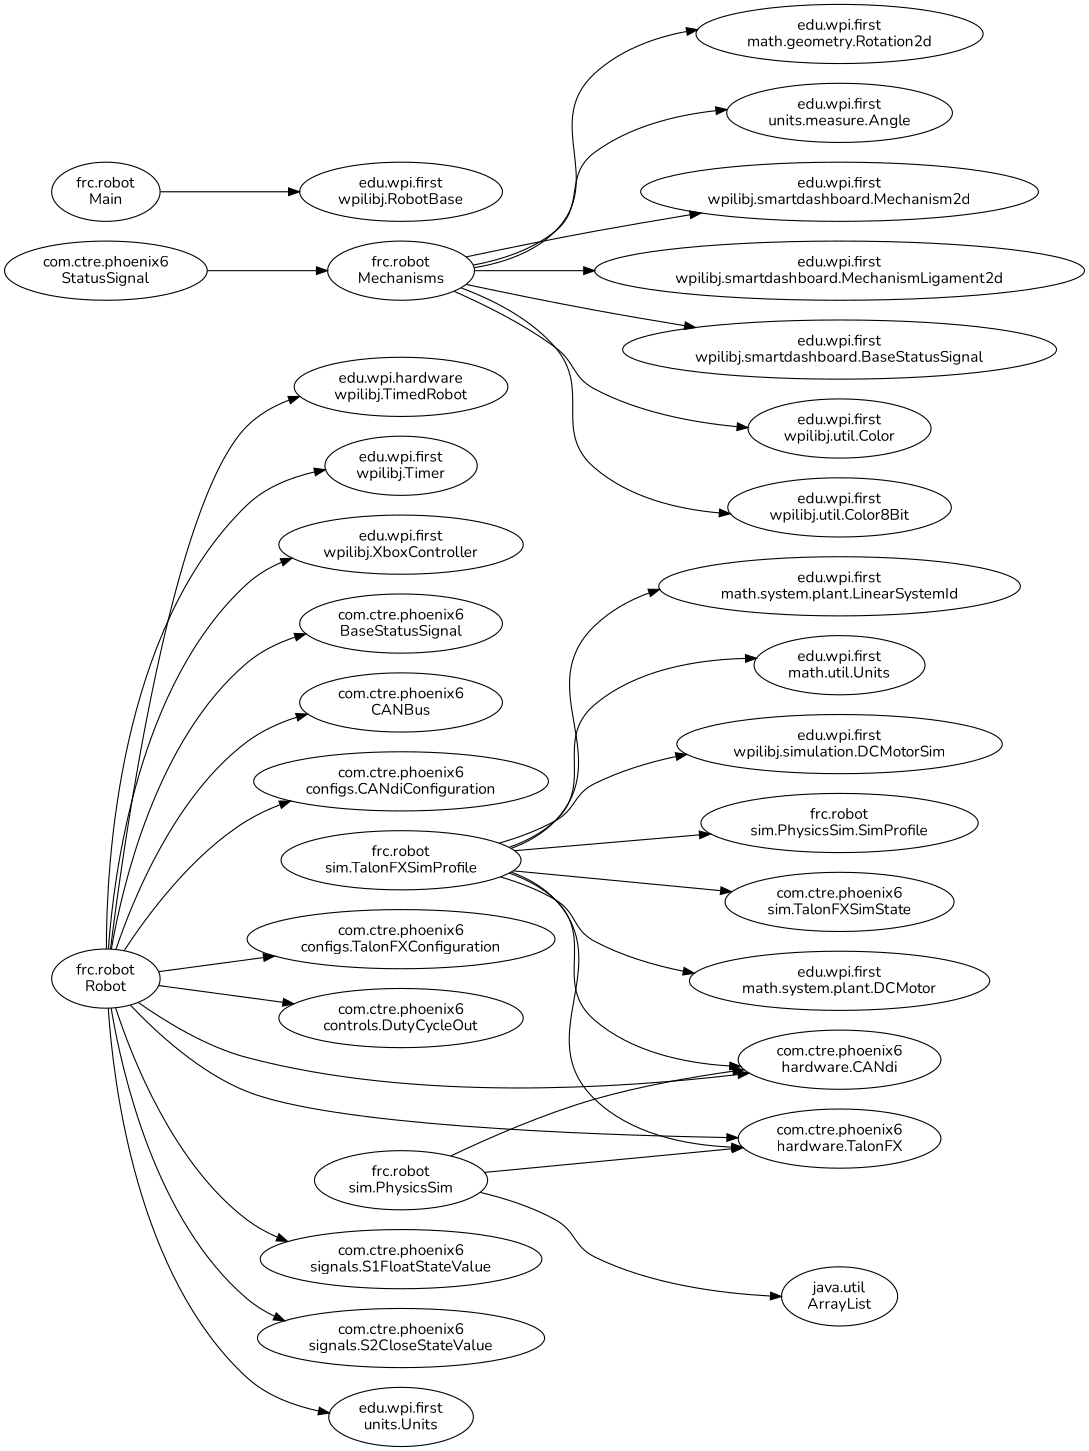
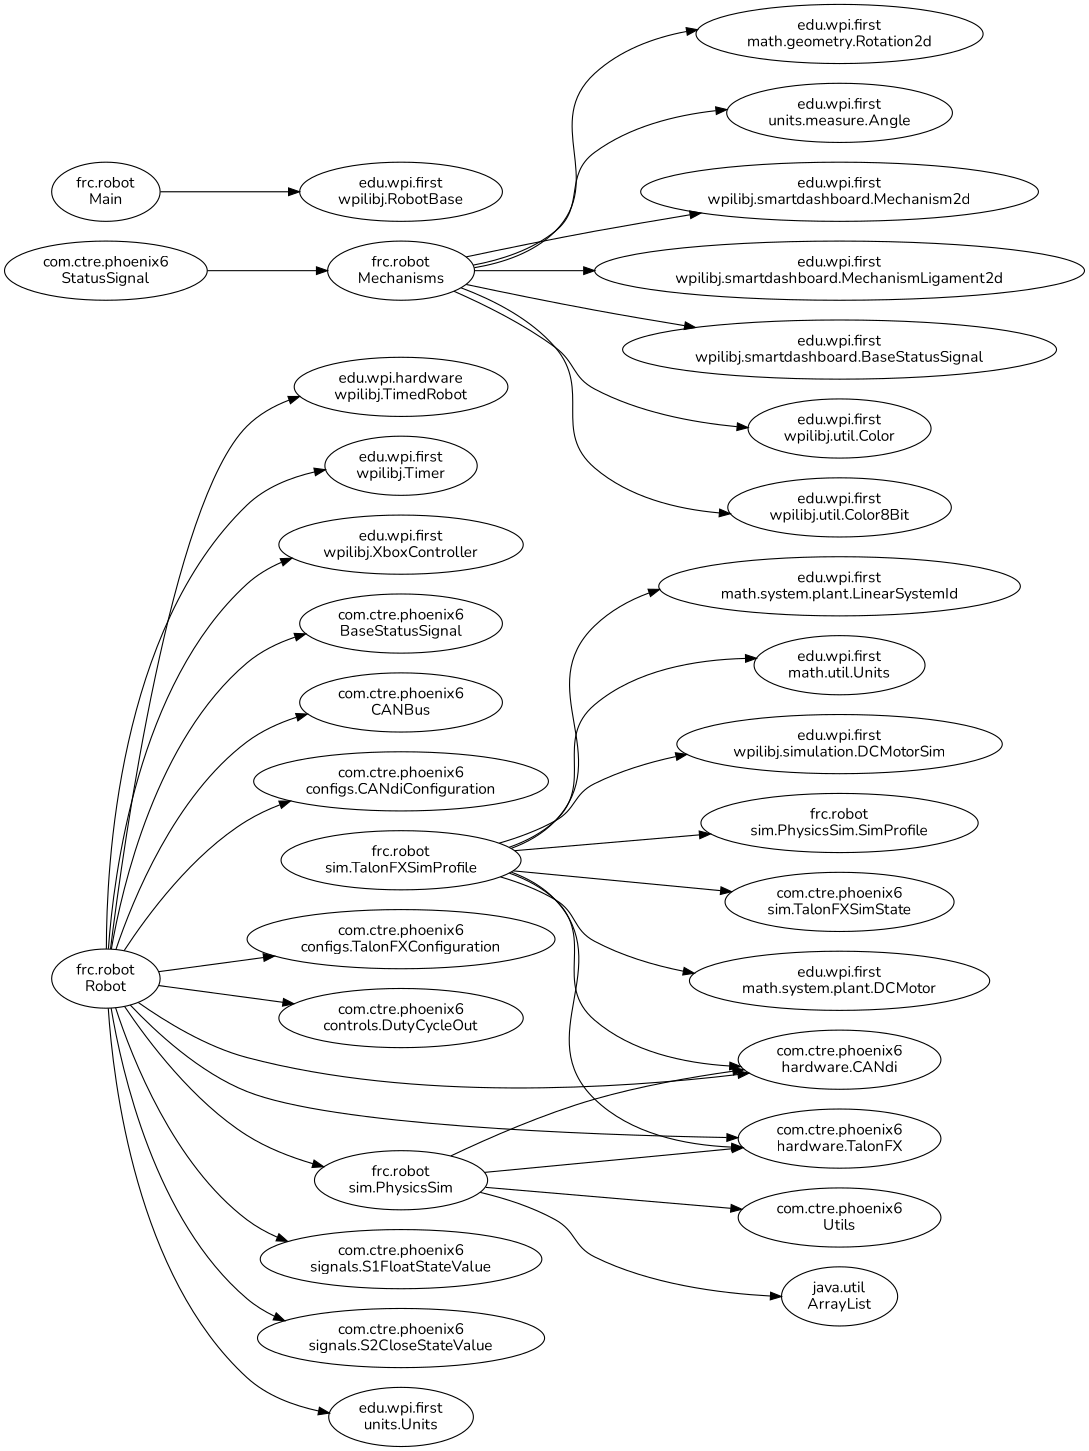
  digraph {
    constraint=false
    fontname=Nunito
    rankdir=LR
    node [fontname=Nunito]
    edge [fontname=Nunito]
    n1 [label="com.ctre.phoenix6\nBaseStatusSignal"]
    n2 [label="com.ctre.phoenix6\nCANBus"]
    n3 [label="com.ctre.phoenix6\nconfigs.CANdiConfiguration"]
    n4 [label="com.ctre.phoenix6\nconfigs.TalonFXConfiguration"]
    n5 [label="com.ctre.phoenix6\ncontrols.DutyCycleOut"]
    n6 [label="com.ctre.phoenix6\nhardware.CANdi"]
    n7 [label="com.ctre.phoenix6\nhardware.TalonFX"]
    n8 [label="com.ctre.phoenix6\nsignals.S1FloatStateValue"]
    n9 [label="com.ctre.phoenix6\nsignals.S2CloseStateValue"]
    n10 [label="com.ctre.phoenix6\nsim.TalonFXSimState"]
    n11 [label="com.ctre.phoenix6\nStatusSignal"]
    n12 [label="frc.robot\nMechanisms"]
+   n13 [label="com.ctre.phoenix6\nUtils"]
    n14 [label="edu.wpi.first\nmath.geometry.Rotation2d"]
    n15 [label="edu.wpi.first\nmath.system.plant.DCMotor"]
    n16 [label="edu.wpi.first\nmath.system.plant.LinearSystemId"]
    n17 [label="edu.wpi.first\nmath.util.Units"]
    n18 [label="edu.wpi.first\nunits.measure.Angle"]
    n19 [label="edu.wpi.first\nunits.Units"]
    n20 [label="edu.wpi.first\nwpilibj.RobotBase"]
    n21 [label="edu.wpi.first\nwpilibj.simulation.DCMotorSim"]
    n22 [label="edu.wpi.first\nwpilibj.smartdashboard.Mechanism2d"]
    n23 [label="edu.wpi.first\nwpilibj.smartdashboard.MechanismLigament2d"]
    n24 [label="edu.wpi.first\nwpilibj.smartdashboard.BaseStatusSignal"]
    n25 [label="edu.wpi.hardware\nwpilibj.TimedRobot"]
    n26 [label="edu.wpi.first\nwpilibj.Timer"]
    n27 [label="edu.wpi.first\nwpilibj.util.Color"]
    n28 [label="edu.wpi.first\nwpilibj.util.Color8Bit"]
    n29 [label="edu.wpi.first\nwpilibj.XboxController"]
    n30 [label="frc.robot\nMain"]
    n31 [label="frc.robot\nRobot"]
    n32 [label="frc.robot\nsim.PhysicsSim"]
    n33 [label="java.util\nArrayList"]
    n34 [label="frc.robot\nsim.PhysicsSim.SimProfile"]
    n35 [label="frc.robot\nsim.TalonFXSimProfile"]
    n11 -> n12
    n12 -> n14
    n12 -> n18
    n12 -> n22
    n12 -> n23
    n12 -> n24
    n12 -> n27
    n12 -> n28
    n30 -> n20
    n31 -> n1
    n31 -> n2
    n31 -> n3
    n31 -> n4
    n31 -> n5
    n31 -> n6
    n31 -> n7
    n31 -> n8
    n31 -> n9
    n31 -> n19
    n31 -> n25
    n31 -> n26
    n31 -> n29
+   n31 -> n32
    n32 -> n6
    n32 -> n7
+   n32 -> n13
    n32 -> n33
    n35 -> n6
    n35 -> n7
    n35 -> n10
    n35 -> n15
    n35 -> n16
    n35 -> n17
    n35 -> n21
    n35 -> n34
  }
